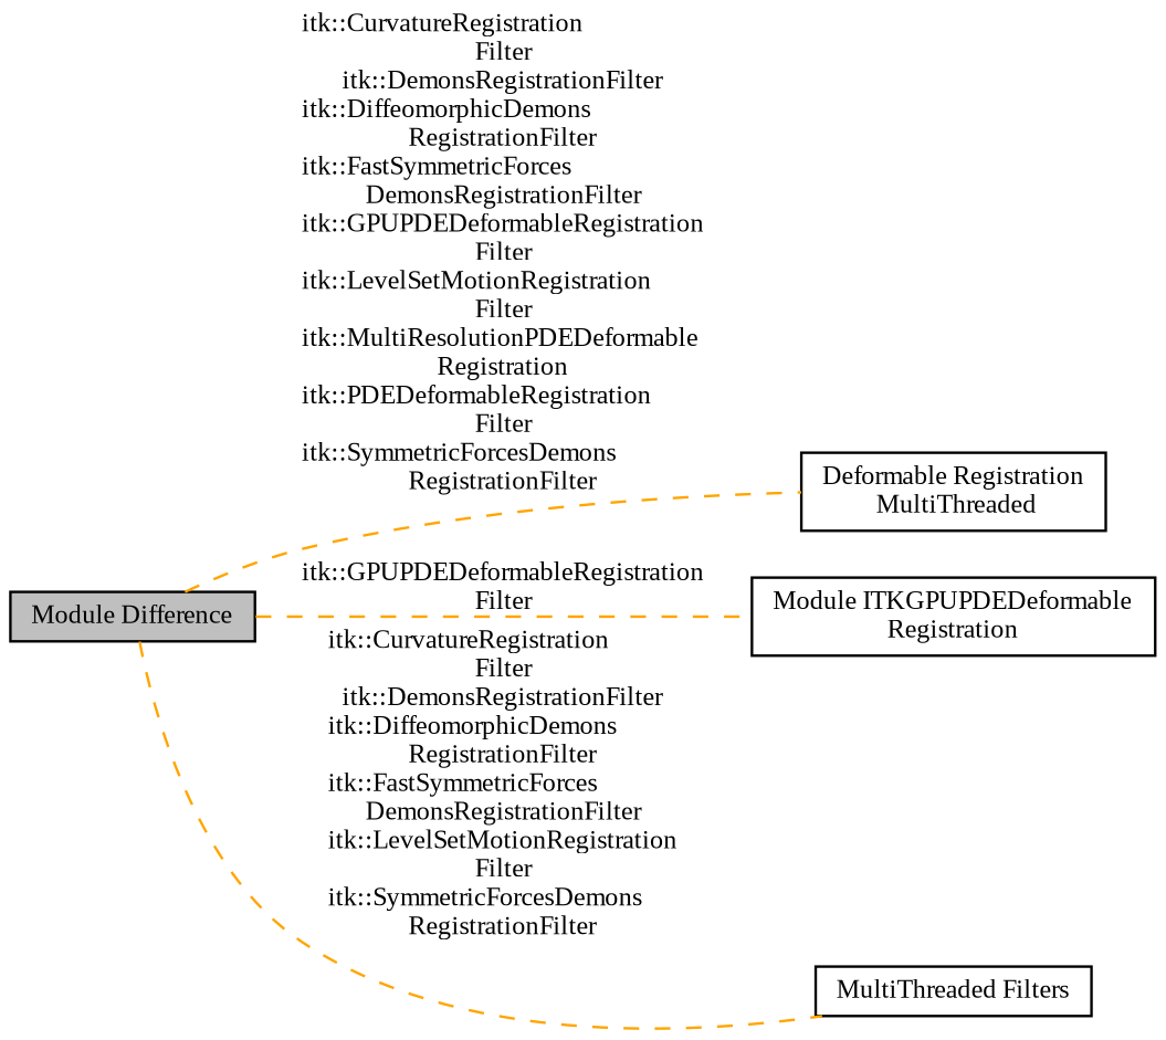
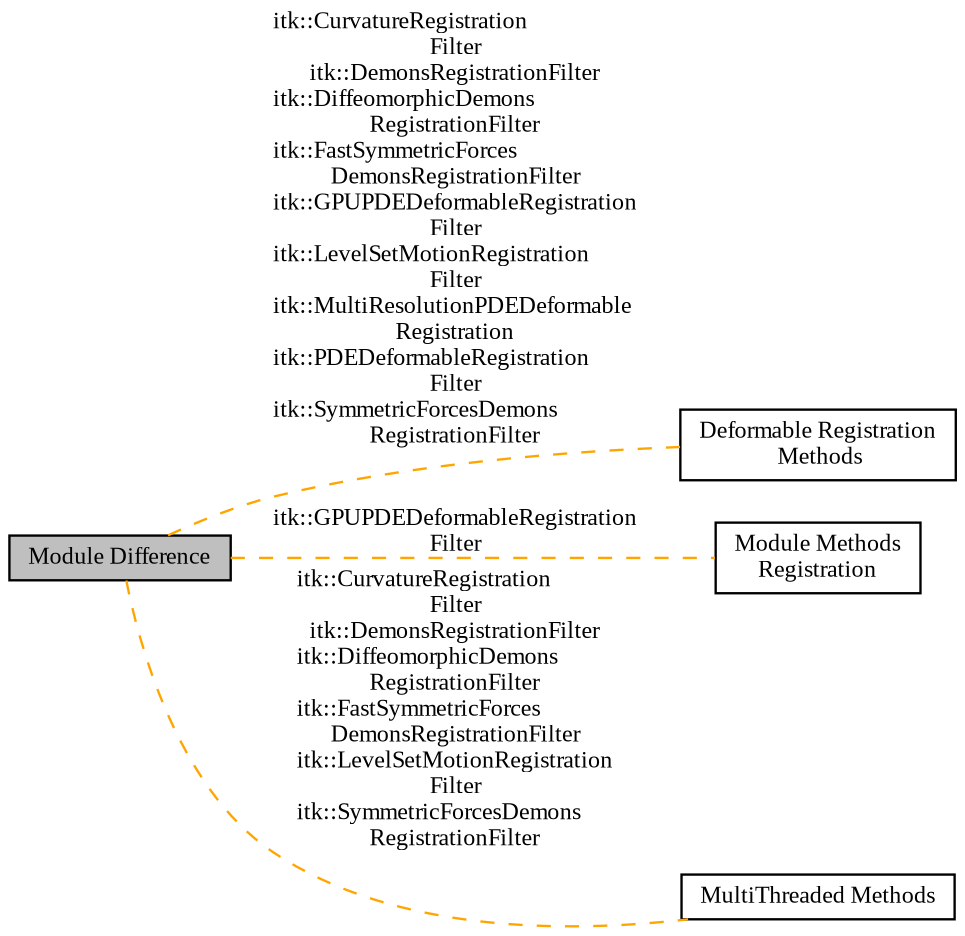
  digraph {
    fontname="Liberation Serif"
    rankdir=LR
    node [color=black fillcolor=white fontname="Liberation Serif" fontsize=10 shape=box style=filled]
    edge [color=orange dir=none fontname="Liberation Serif" fontsize=10 labelfontname=Helvetica labelfontsize=10 shape=plaintext style=dashed]
-   n1 [height=0.2 label="Deformable Registration\l MultiThreaded" width=0.4]
-   n2 [height=0.2 label="Module ITKGPUPDEDeformable\lRegistration" width=0.4]
+   n1 [height=0.2 label="Deformable Registration\l Methods" width=0.4]
+   n2 [height=0.2 label="Module Methods\lRegistration" width=0.4]
    n3 [fillcolor=grey75 fontcolor=black height=0.2 label="Module Difference" width=0.4]
-   n4 [height=0.2 label="MultiThreaded Filters" width=0.4]
+   n4 [height=0.2 label="MultiThreaded Methods" width=0.4]
    n3 -> n1 [label="itk::CurvatureRegistration\lFilter\nitk::DemonsRegistrationFilter\nitk::DiffeomorphicDemons\lRegistrationFilter\nitk::FastSymmetricForces\lDemonsRegistrationFilter\nitk::GPUPDEDeformableRegistration\lFilter\nitk::LevelSetMotionRegistration\lFilter\nitk::MultiResolutionPDEDeformable\lRegistration\nitk::PDEDeformableRegistration\lFilter\nitk::SymmetricForcesDemons\lRegistrationFilter"]
    n3 -> n2 [label="itk::GPUPDEDeformableRegistration\lFilter"]
    n3 -> n4 [label="itk::CurvatureRegistration\lFilter\nitk::DemonsRegistrationFilter\nitk::DiffeomorphicDemons\lRegistrationFilter\nitk::FastSymmetricForces\lDemonsRegistrationFilter\nitk::LevelSetMotionRegistration\lFilter\nitk::SymmetricForcesDemons\lRegistrationFilter"]
  }
